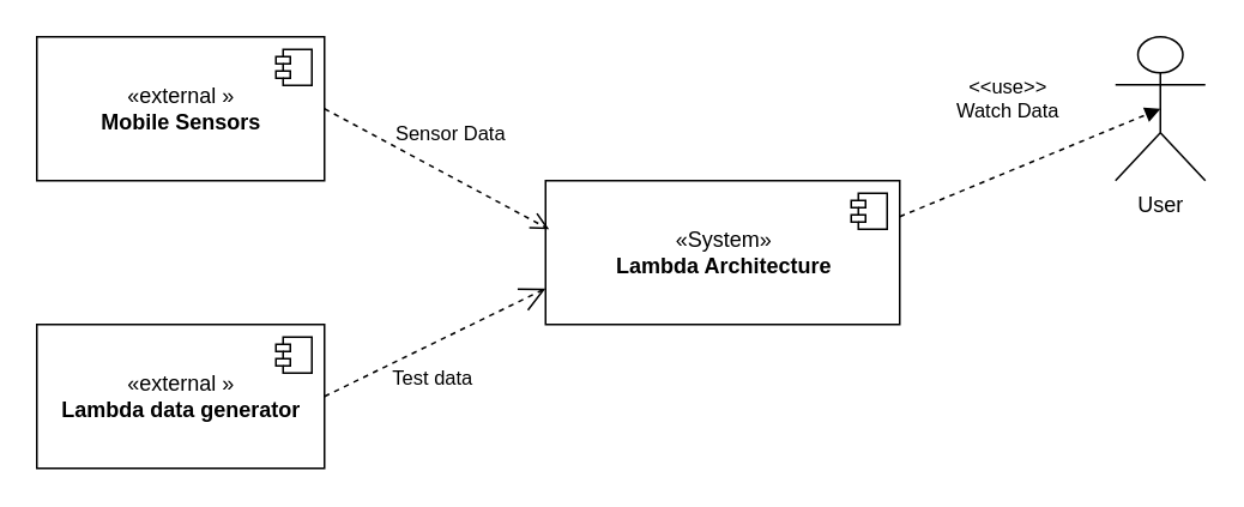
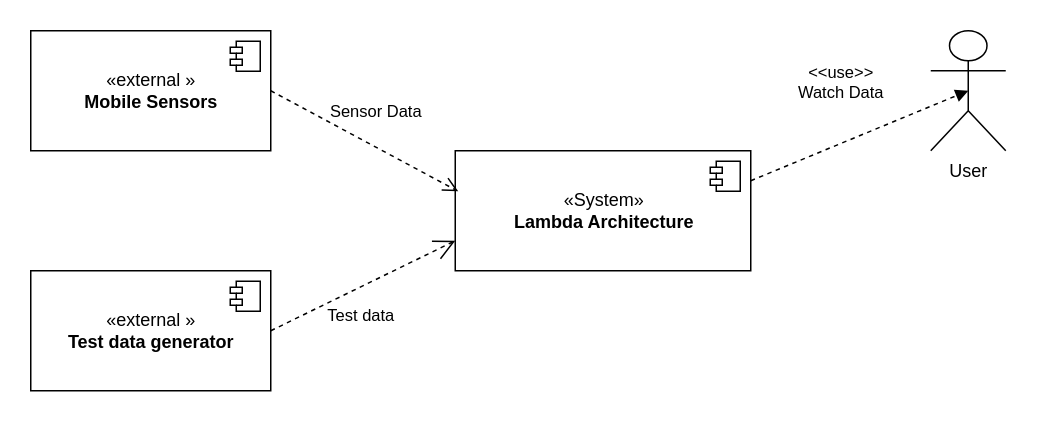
  <mxCell id="0" />
  <mxCell id="1" parent="0" />
  <mxCell id="2" value="&lt;div&gt;«System»&lt;/div&gt;&lt;b&gt;Lambda Architecture &lt;br&gt;&lt;/b&gt;" style="html=1;" vertex="1" parent="1"><mxGeometry x="303" y="100" width="197" height="80" as="geometry" /></mxCell>
  <mxCell id="3" value="" style="shape=component;jettyWidth=8;jettyHeight=4;" vertex="1" parent="2"><mxGeometry x="1" width="20" height="20" relative="1" as="geometry"><mxPoint x="-27" y="7" as="offset" /></mxGeometry></mxCell>
  <mxCell id="4" value="«external »&lt;br&gt;&lt;b&gt;Mobile Sensors &lt;br&gt;&lt;/b&gt;" style="html=1;" vertex="1" parent="1"><mxGeometry x="20" y="20" width="160" height="80" as="geometry" /></mxCell>
  <mxCell id="5" value="" style="shape=component;jettyWidth=8;jettyHeight=4;" vertex="1" parent="4"><mxGeometry x="1" width="20" height="20" relative="1" as="geometry"><mxPoint x="-27" y="7" as="offset" /></mxGeometry></mxCell>
- <mxCell id="6" value="«external »&lt;br&gt;&lt;b&gt;Lambda data generator&lt;br&gt;&lt;/b&gt;" style="html=1;" vertex="1" parent="1"><mxGeometry x="20" y="180" width="160" height="80" as="geometry" /></mxCell>
+ <mxCell id="6" value="«external »&lt;br&gt;&lt;b&gt;Test data generator&lt;br&gt;&lt;/b&gt;" style="html=1;" vertex="1" parent="1"><mxGeometry x="20" y="180" width="160" height="80" as="geometry" /></mxCell>
  <mxCell id="7" value="" style="shape=component;jettyWidth=8;jettyHeight=4;" vertex="1" parent="6"><mxGeometry x="1" width="20" height="20" relative="1" as="geometry"><mxPoint x="-27" y="7" as="offset" /></mxGeometry></mxCell>
  <mxCell id="8" value="Sensor Data" style="html=1;verticalAlign=bottom;endArrow=open;dashed=1;endSize=8;exitX=1;exitY=0.5;exitDx=0;exitDy=0;entryX=0.01;entryY=0.338;entryDx=0;entryDy=0;entryPerimeter=0;" edge="1" parent="1" source="4" target="2"><mxGeometry x="0.023" y="13" relative="1" as="geometry"><mxPoint x="310" y="270" as="sourcePoint" /><mxPoint x="230" y="270" as="targetPoint" /><mxPoint as="offset" /></mxGeometry></mxCell>
  <mxCell id="9" value="&lt;div&gt;Test data&lt;/div&gt;" style="endArrow=open;endSize=12;dashed=1;html=1;exitX=1;exitY=0.5;exitDx=0;exitDy=0;entryX=0;entryY=0.75;entryDx=0;entryDy=0;" edge="1" parent="1" source="6" target="2"><mxGeometry x="-0.148" y="-17" width="160" relative="1" as="geometry"><mxPoint x="20" y="280" as="sourcePoint" /><mxPoint x="180" y="280" as="targetPoint" /><mxPoint as="offset" /></mxGeometry></mxCell>
  <mxCell id="10" value="&lt;div&gt;&lt;font color=&quot;#000000&quot;&gt;User&lt;/font&gt;&lt;/div&gt;" style="shape=umlActor;verticalLabelPosition=bottom;labelBackgroundColor=none;verticalAlign=top;html=1;fontColor=#FFFFFF;" vertex="1" parent="1"><mxGeometry x="620" y="20" width="50" height="80" as="geometry" /></mxCell>
  <mxCell id="11" value="&lt;div&gt;&amp;lt;&amp;lt;use&amp;gt;&amp;gt;&lt;/div&gt;&lt;div&gt;Watch Data&lt;br&gt;&lt;/div&gt;" style="html=1;verticalAlign=bottom;endArrow=block;exitX=1;exitY=0.25;exitDx=0;exitDy=0;entryX=0.5;entryY=0.5;entryDx=0;entryDy=0;entryPerimeter=0;dashed=1;" edge="1" parent="1" source="2" target="10"><mxGeometry x="-0.05" y="23" width="80" relative="1" as="geometry"><mxPoint x="510" y="30" as="sourcePoint" /><mxPoint x="590" y="30" as="targetPoint" /><mxPoint x="-1" as="offset" /></mxGeometry></mxCell>
